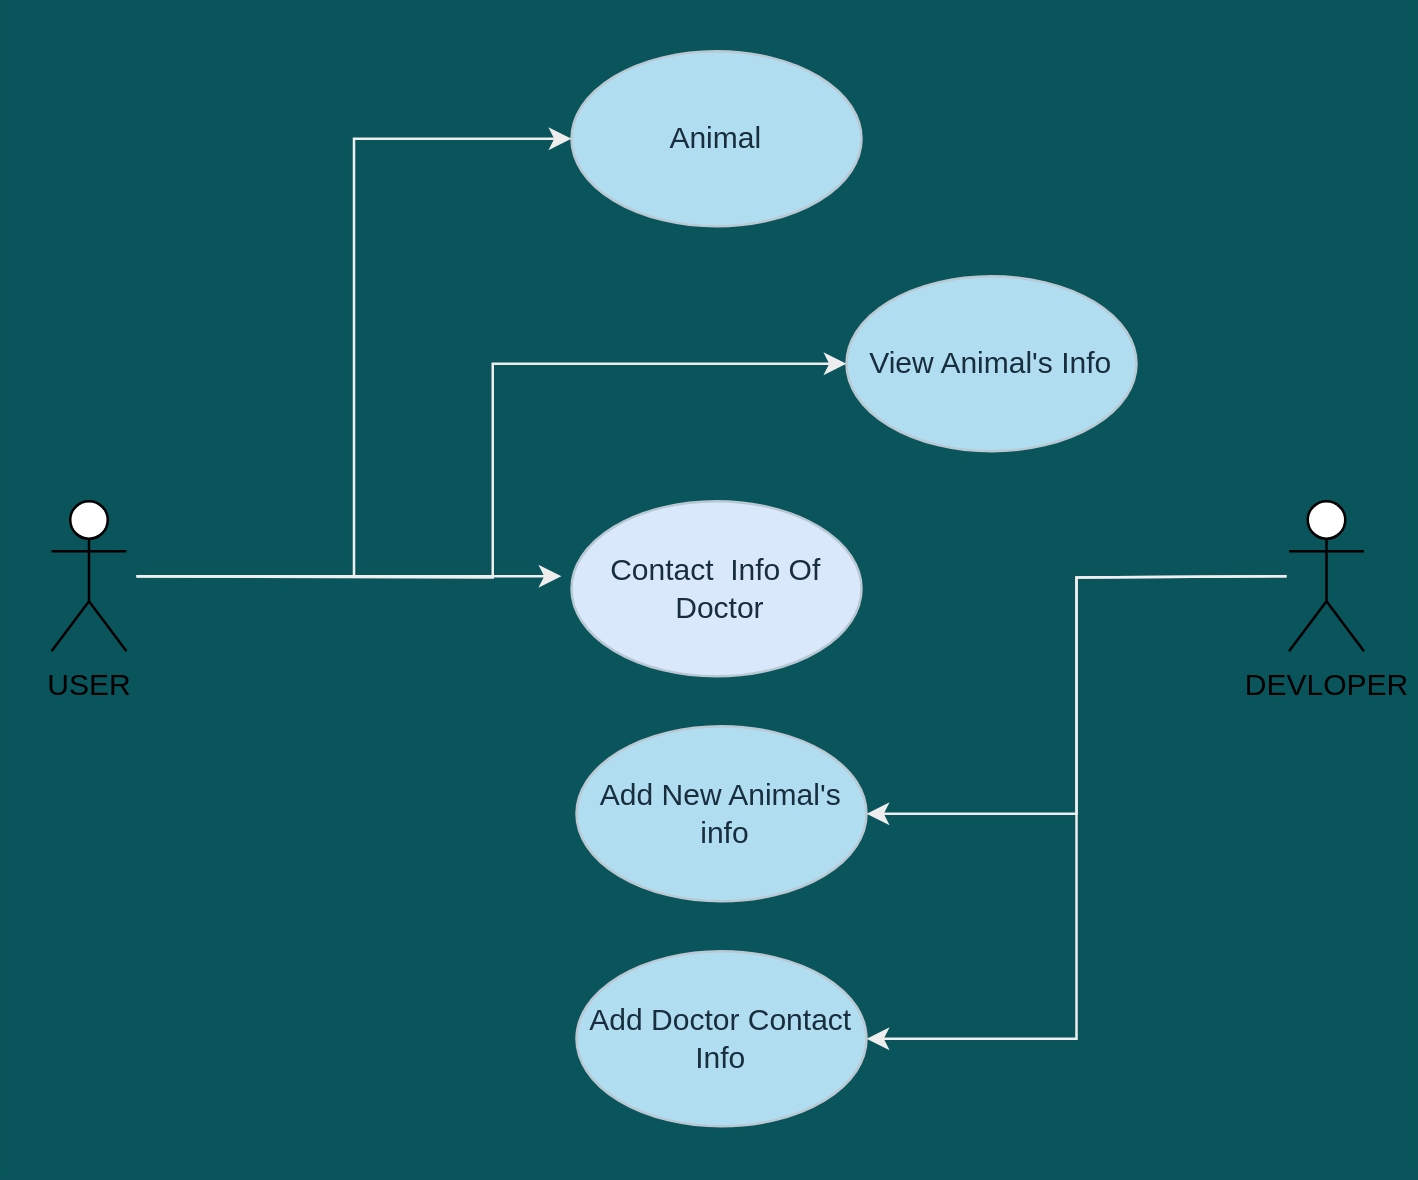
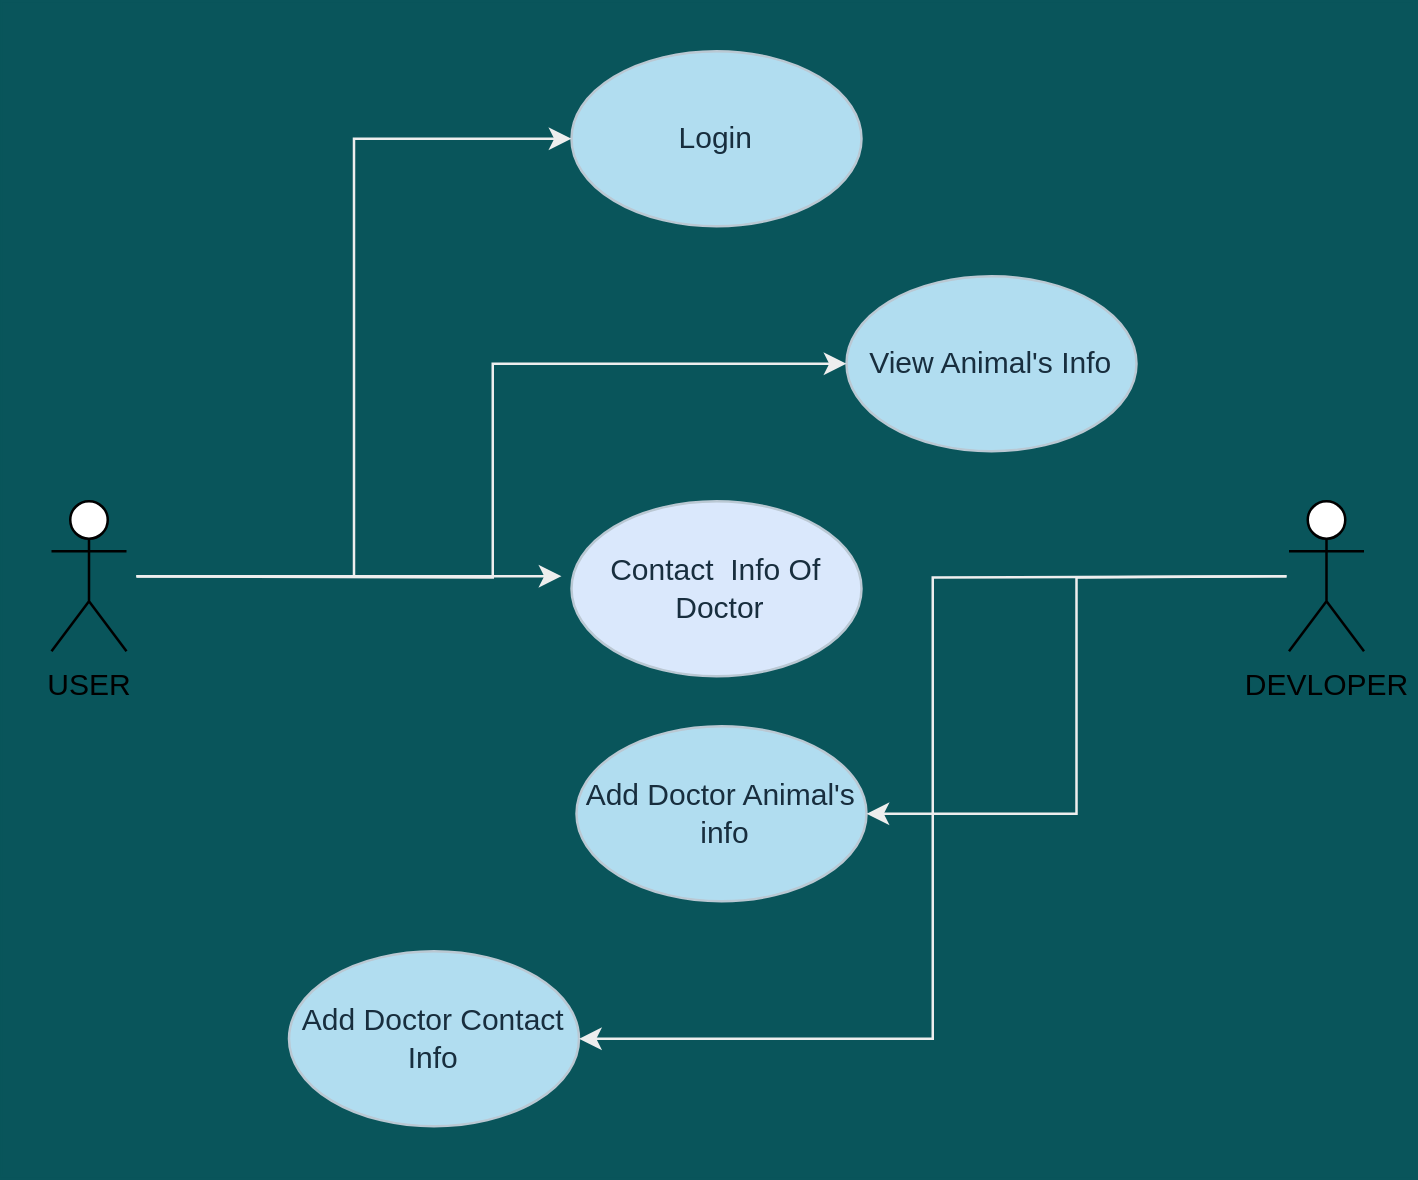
  <mxCell id="0" />
  <mxCell id="1" parent="0" />
- <mxCell id="2" value="Animal" style="ellipse;whiteSpace=wrap;html=1;fillColor=#B1DDF0;strokeColor=#BAC8D3;fontColor=#182E3E;" parent="1" vertex="1"><mxGeometry x="228" y="20" width="116" height="70" as="geometry" /></mxCell>
+ <mxCell id="2" value="Login" style="ellipse;whiteSpace=wrap;html=1;fillColor=#B1DDF0;strokeColor=#BAC8D3;fontColor=#182E3E;" parent="1" vertex="1"><mxGeometry x="228" y="20" width="116" height="70" as="geometry" /></mxCell>
  <mxCell id="3" value="&lt;span&gt;View Animal's Info&lt;/span&gt;" style="ellipse;whiteSpace=wrap;html=1;fillColor=#B1DDF0;strokeColor=#BAC8D3;fontColor=#182E3E;" parent="1" vertex="1"><mxGeometry x="338" y="110" width="116" height="70" as="geometry" /></mxCell>
  <mxCell id="4" value="Contact &amp;nbsp;Info Of &amp;nbsp;Doctor" style="ellipse;whiteSpace=wrap;html=1;fillColor=#dae8fc;strokeColor=#BAC8D3;fontColor=#182E3E;" parent="1" vertex="1"><mxGeometry x="228" y="200" width="116" height="70" as="geometry" /></mxCell>
- <mxCell id="5" value="Add New Animal's &amp;nbsp;info" style="ellipse;whiteSpace=wrap;html=1;fillColor=#B1DDF0;strokeColor=#BAC8D3;fontColor=#182E3E;" parent="1" vertex="1"><mxGeometry x="230" y="290" width="116" height="70" as="geometry" /></mxCell>
- <mxCell id="6" value="Add Doctor Contact Info" style="ellipse;whiteSpace=wrap;html=1;fillColor=#B1DDF0;strokeColor=#BAC8D3;fontColor=#182E3E;" parent="1" vertex="1"><mxGeometry x="230" y="380" width="116" height="70" as="geometry" /></mxCell>
+ <mxCell id="5" value="Add Doctor Animal's &amp;nbsp;info" style="ellipse;whiteSpace=wrap;html=1;fillColor=#B1DDF0;strokeColor=#BAC8D3;fontColor=#182E3E;" parent="1" vertex="1"><mxGeometry x="230" y="290" width="116" height="70" as="geometry" /></mxCell>
+ <mxCell id="6" value="Add Doctor Contact Info" style="ellipse;whiteSpace=wrap;html=1;fillColor=#B1DDF0;strokeColor=#BAC8D3;fontColor=#182E3E;" parent="1" vertex="1"><mxGeometry x="115" y="380" width="116" height="70" as="geometry" /></mxCell>
  <mxCell id="7" style="edgeStyle=orthogonalEdgeStyle;rounded=0;orthogonalLoop=1;jettySize=auto;html=1;exitX=1;exitY=0.5;exitDx=0;exitDy=0;entryX=0;entryY=0.5;entryDx=0;entryDy=0;labelBackgroundColor=#09555B;strokeColor=#EEEEEE;fontColor=#FFFFFF;" parent="1" target="2" edge="1"><mxGeometry relative="1" as="geometry"><Array as="points"><mxPoint x="141" y="230" /><mxPoint x="141" y="55" /></Array><mxPoint x="54" y="230" as="sourcePoint" /></mxGeometry></mxCell>
  <mxCell id="8" style="edgeStyle=orthogonalEdgeStyle;rounded=0;orthogonalLoop=1;jettySize=auto;html=1;exitX=1;exitY=0.5;exitDx=0;exitDy=0;entryX=0;entryY=0.5;entryDx=0;entryDy=0;labelBackgroundColor=#09555B;strokeColor=#EEEEEE;fontColor=#FFFFFF;" parent="1" target="3" edge="1"><mxGeometry relative="1" as="geometry"><mxPoint x="54" y="230" as="sourcePoint" /></mxGeometry></mxCell>
  <mxCell id="9" style="edgeStyle=orthogonalEdgeStyle;rounded=0;orthogonalLoop=1;jettySize=auto;html=1;exitX=1;exitY=0.5;exitDx=0;exitDy=0;labelBackgroundColor=#09555B;strokeColor=#EEEEEE;fontColor=#FFFFFF;" parent="1" edge="1"><mxGeometry relative="1" as="geometry"><mxPoint x="54" y="230" as="targetPoint" /><mxPoint x="54" y="230" as="sourcePoint" /></mxGeometry></mxCell>
  <mxCell id="10" style="edgeStyle=orthogonalEdgeStyle;rounded=0;orthogonalLoop=1;jettySize=auto;html=1;exitX=0;exitY=0.5;exitDx=0;exitDy=0;entryX=1;entryY=0.5;entryDx=0;entryDy=0;labelBackgroundColor=#09555B;strokeColor=#EEEEEE;fontColor=#FFFFFF;" parent="1" target="5" edge="1"><mxGeometry relative="1" as="geometry"><mxPoint x="514" y="230" as="sourcePoint" /></mxGeometry></mxCell>
  <mxCell id="11" style="edgeStyle=orthogonalEdgeStyle;rounded=0;orthogonalLoop=1;jettySize=auto;html=1;exitX=0;exitY=0.5;exitDx=0;exitDy=0;entryX=1;entryY=0.5;entryDx=0;entryDy=0;labelBackgroundColor=#09555B;strokeColor=#EEEEEE;fontColor=#FFFFFF;" parent="1" target="6" edge="1"><mxGeometry relative="1" as="geometry"><mxPoint x="514" y="230" as="sourcePoint" /></mxGeometry></mxCell>
  <mxCell id="12" value="" style="endArrow=classic;html=1;exitX=1;exitY=0.5;exitDx=0;exitDy=0;labelBackgroundColor=#09555B;strokeColor=#EEEEEE;fontColor=#FFFFFF;" parent="1" edge="1"><mxGeometry width="50" height="50" relative="1" as="geometry"><mxPoint x="54" y="230" as="sourcePoint" /><mxPoint x="224" y="230" as="targetPoint" /></mxGeometry></mxCell>
  <mxCell id="13" value="USER" style="shape=umlActor;verticalLabelPosition=bottom;verticalAlign=top;html=1;outlineConnect=0;" parent="1" vertex="1"><mxGeometry x="20" y="200" width="30" height="60" as="geometry" /></mxCell>
  <mxCell id="14" value="DEVLOPER" style="shape=umlActor;verticalLabelPosition=bottom;verticalAlign=top;html=1;outlineConnect=0;" parent="1" vertex="1"><mxGeometry x="515" y="200" width="30" height="60" as="geometry" /></mxCell>
